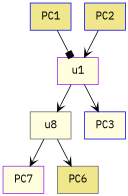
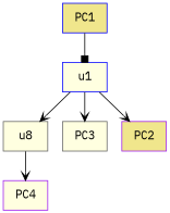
  digraph {
    fontname="IBM Plex Mono"
    rankdir=TB
    node [color=gray40 fillcolor=lightyellow fontname="IBM Plex Mono" shape=box style=filled]
    edge [arrowhead=vee fontname="IBM Plex Mono"]
-   u1 [color=purple]
+   u1 [color=blue]
    n2 [label=u8]
-   PC3 [color=blue]
-   PC4 [color=purple label=PC7]
-   PC6 [fillcolor=khaki]
+   PC3
+   PC4 [color=purple]
    PC1 [color=blue fillcolor=khaki]
-   PC2 [color=blue fillcolor=khaki]
+   PC2 [color=purple fillcolor=khaki]
    u1 -> n2
    u1 -> PC3
    n2 -> PC4
-   n2 -> PC6
    PC1 -> u1 [arrowhead=box]
-   PC2 -> u1
+   u1 -> PC2
  }
